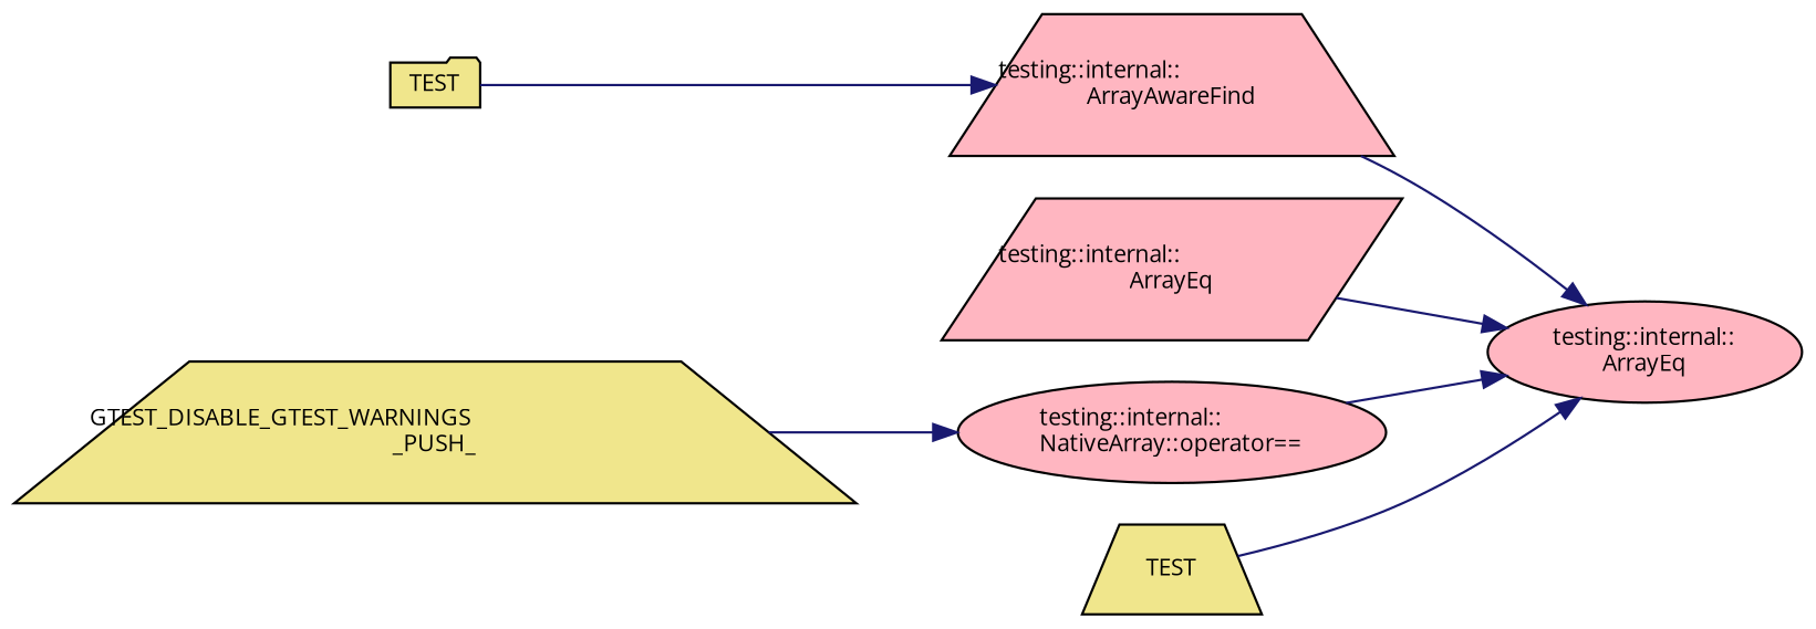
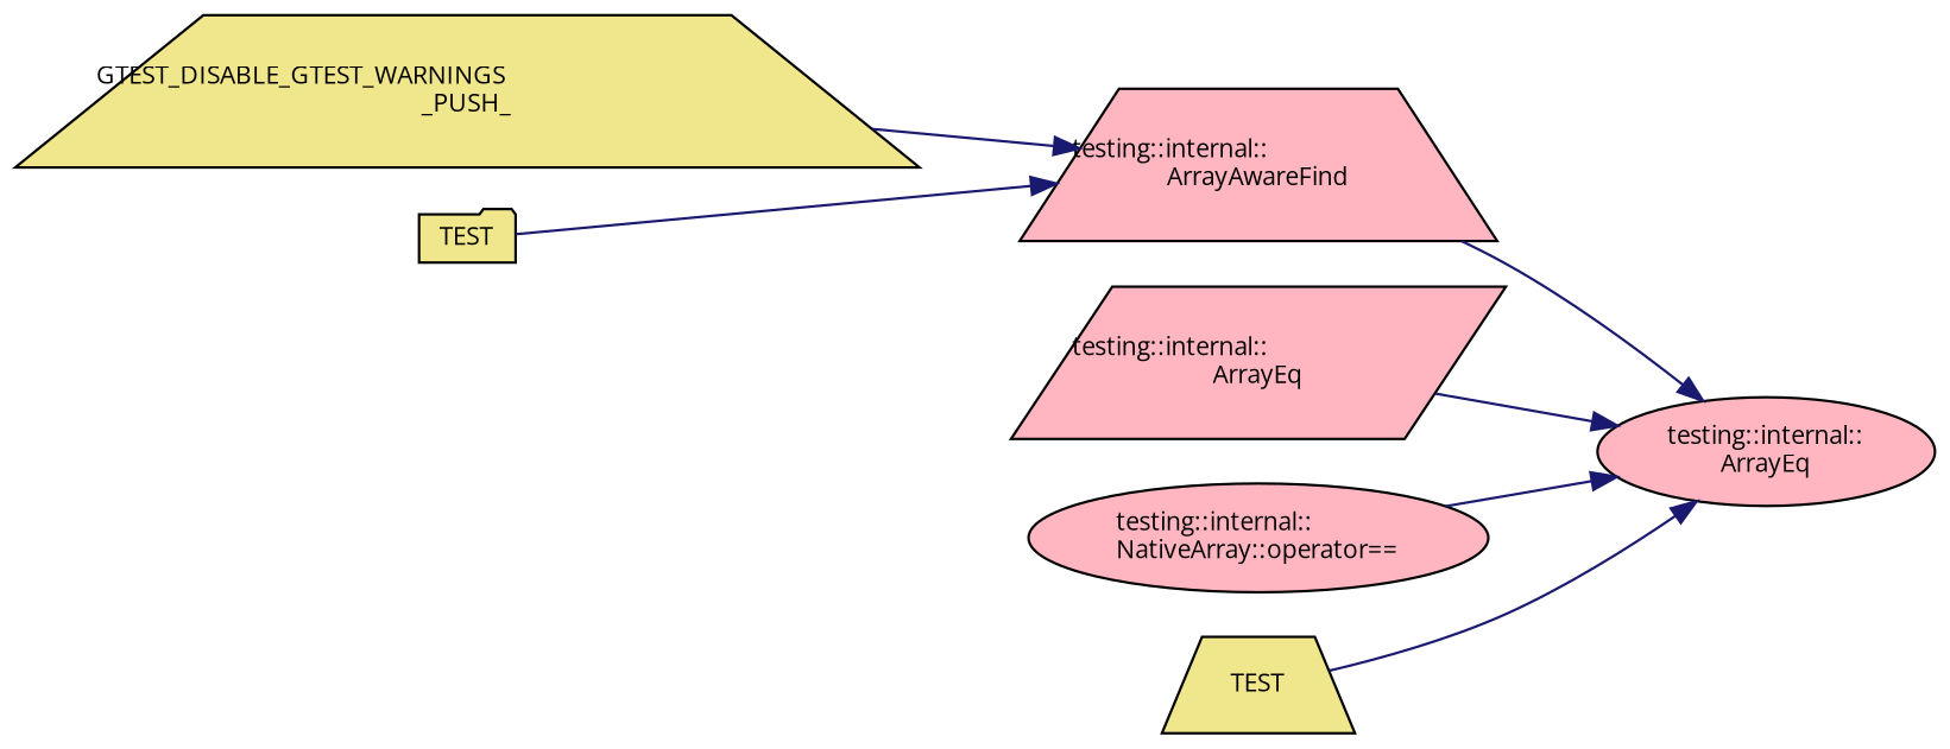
  digraph {
    fontname="Open Sans"
    rankdir=RL
    node [color=black fillcolor=lightpink fontname="Open Sans" fontsize=10 shape=trapezium style=filled]
    edge [color=midnightblue dir=back fontname="Open Sans" fontsize=10 labelfontname=Helvetica labelfontsize=10 style=solid]
    n1 [fontcolor=black height=0.2 label="testing::internal::\lArrayEq" shape=ellipse width=0.4]
    n2 [height=0.2 label="testing::internal::\lArrayAwareFind" width=0.4]
    n3 [height=0.2 label="testing::internal::\lArrayEq" shape=parallelogram width=0.4]
    n4 [height=0.2 label="testing::internal::\lNativeArray::operator==" shape=ellipse width=0.4]
    n5 [fillcolor=khaki height=0.2 label=TEST width=0.4]
    n6 [fillcolor=khaki height=0.2 label="GTEST_DISABLE_GTEST_WARNINGS\l_PUSH_" width=0.4]
    n7 [fillcolor=khaki height=0.2 label=TEST shape=folder width=0.4]
    n1 -> n2
    n1 -> n3
    n1 -> n4
    n1 -> n5
-   n4 -> n6
+   n2 -> n6
    n2 -> n7
  }
